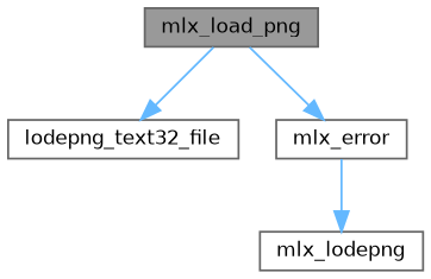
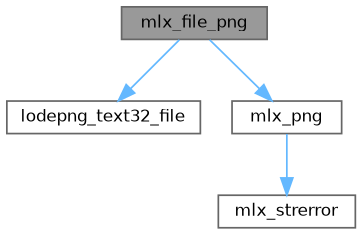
  digraph {
    rankdir=TB
    node [color=grey40 fillcolor=white fontname=Helvetica fontsize=10 shape=box style=filled]
    edge [color=steelblue1 fontname=Helvetica fontsize=10 labelfontname=Helvetica labelfontsize=10 style=solid]
-   n1 [color=gray40 fillcolor=grey60 fontcolor=black height=0.2 label=mlx_load_png width=0.4]
+   n1 [color=gray40 fillcolor=grey60 fontcolor=black height=0.2 label=mlx_file_png width=0.4]
    n2 [height=0.2 label=lodepng_text32_file width=0.4]
-   n3 [height=0.2 label=mlx_error width=0.4]
-   n4 [height=0.2 label=mlx_lodepng width=0.4]
+   n3 [height=0.2 label=mlx_png width=0.4]
+   n4 [height=0.2 label=mlx_strerror width=0.4]
    n1 -> n2
    n1 -> n3
    n3 -> n4
  }
